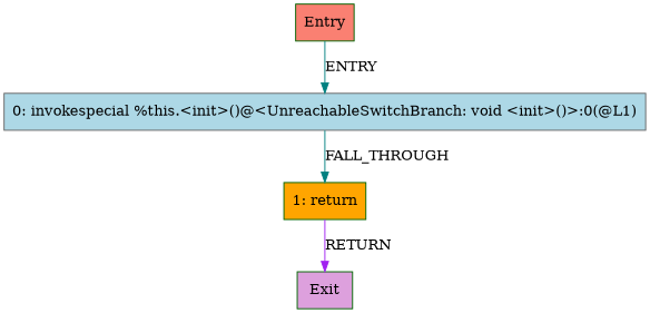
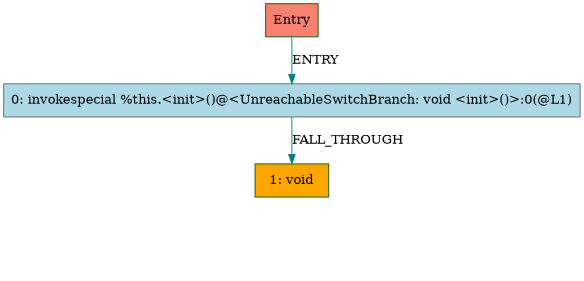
  digraph {
    node [color=darkgreen shape=box style=filled]
    edge [color=teal]
    Entry [fillcolor=salmon]
    "0: invokespecial %this.<init>()@<UnreachableSwitchBranch: void <init>()>:0(@L1)" [color=gray40 fillcolor=lightblue]
-   "1: return" [fillcolor=orange]
-   Exit [fillcolor=plum]
+   "1: return" [fillcolor=orange label="1: void"]
    Entry -> "0: invokespecial %this.<init>()@<UnreachableSwitchBranch: void <init>()>:0(@L1)" [label=ENTRY]
    "0: invokespecial %this.<init>()@<UnreachableSwitchBranch: void <init>()>:0(@L1)" -> "1: return" [label=FALL_THROUGH]
-   "1: return" -> Exit [color=purple label=RETURN]
  }
